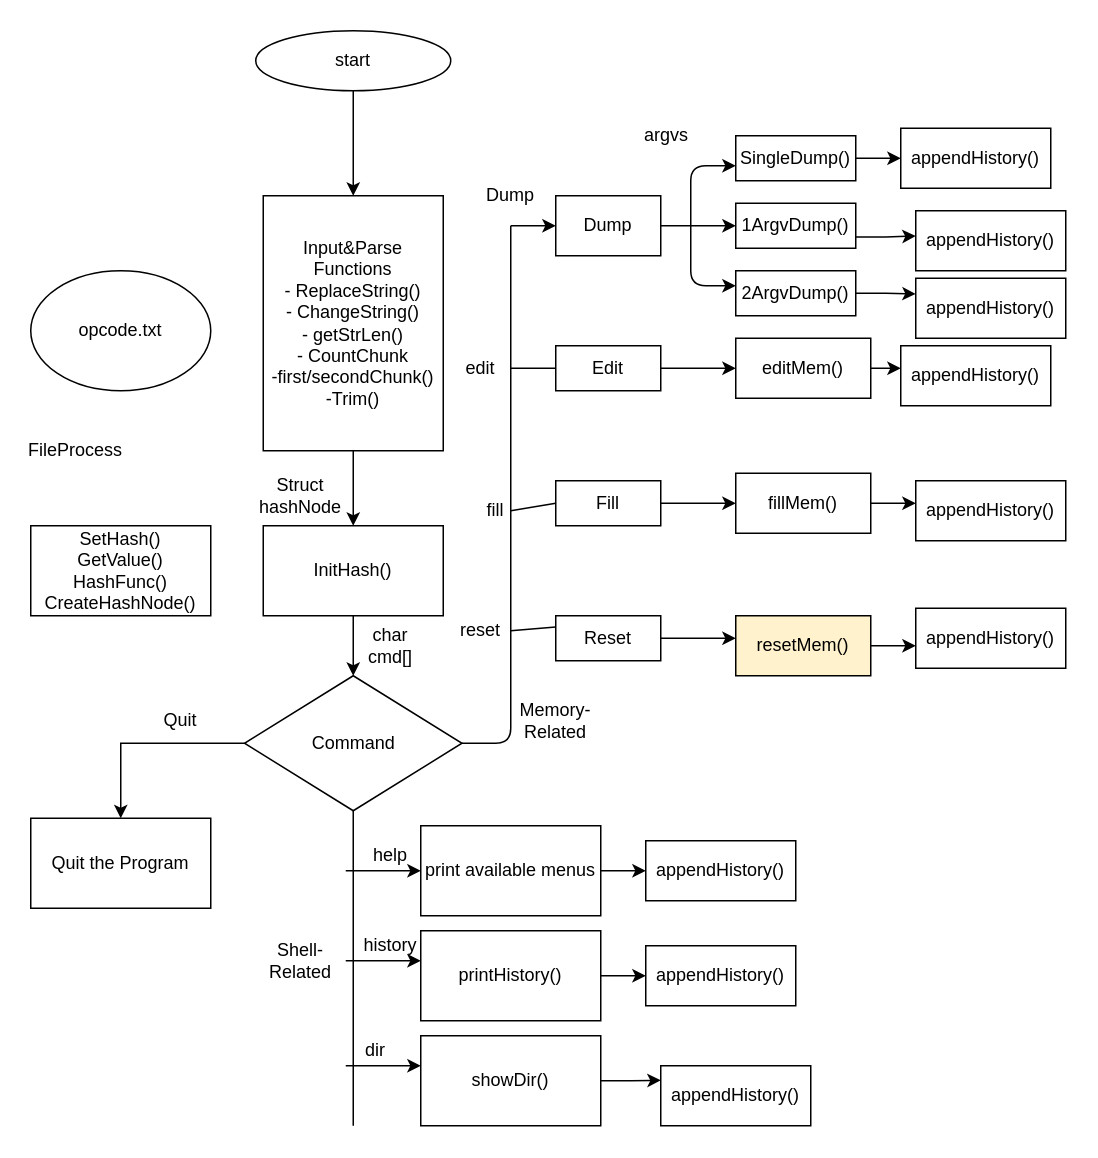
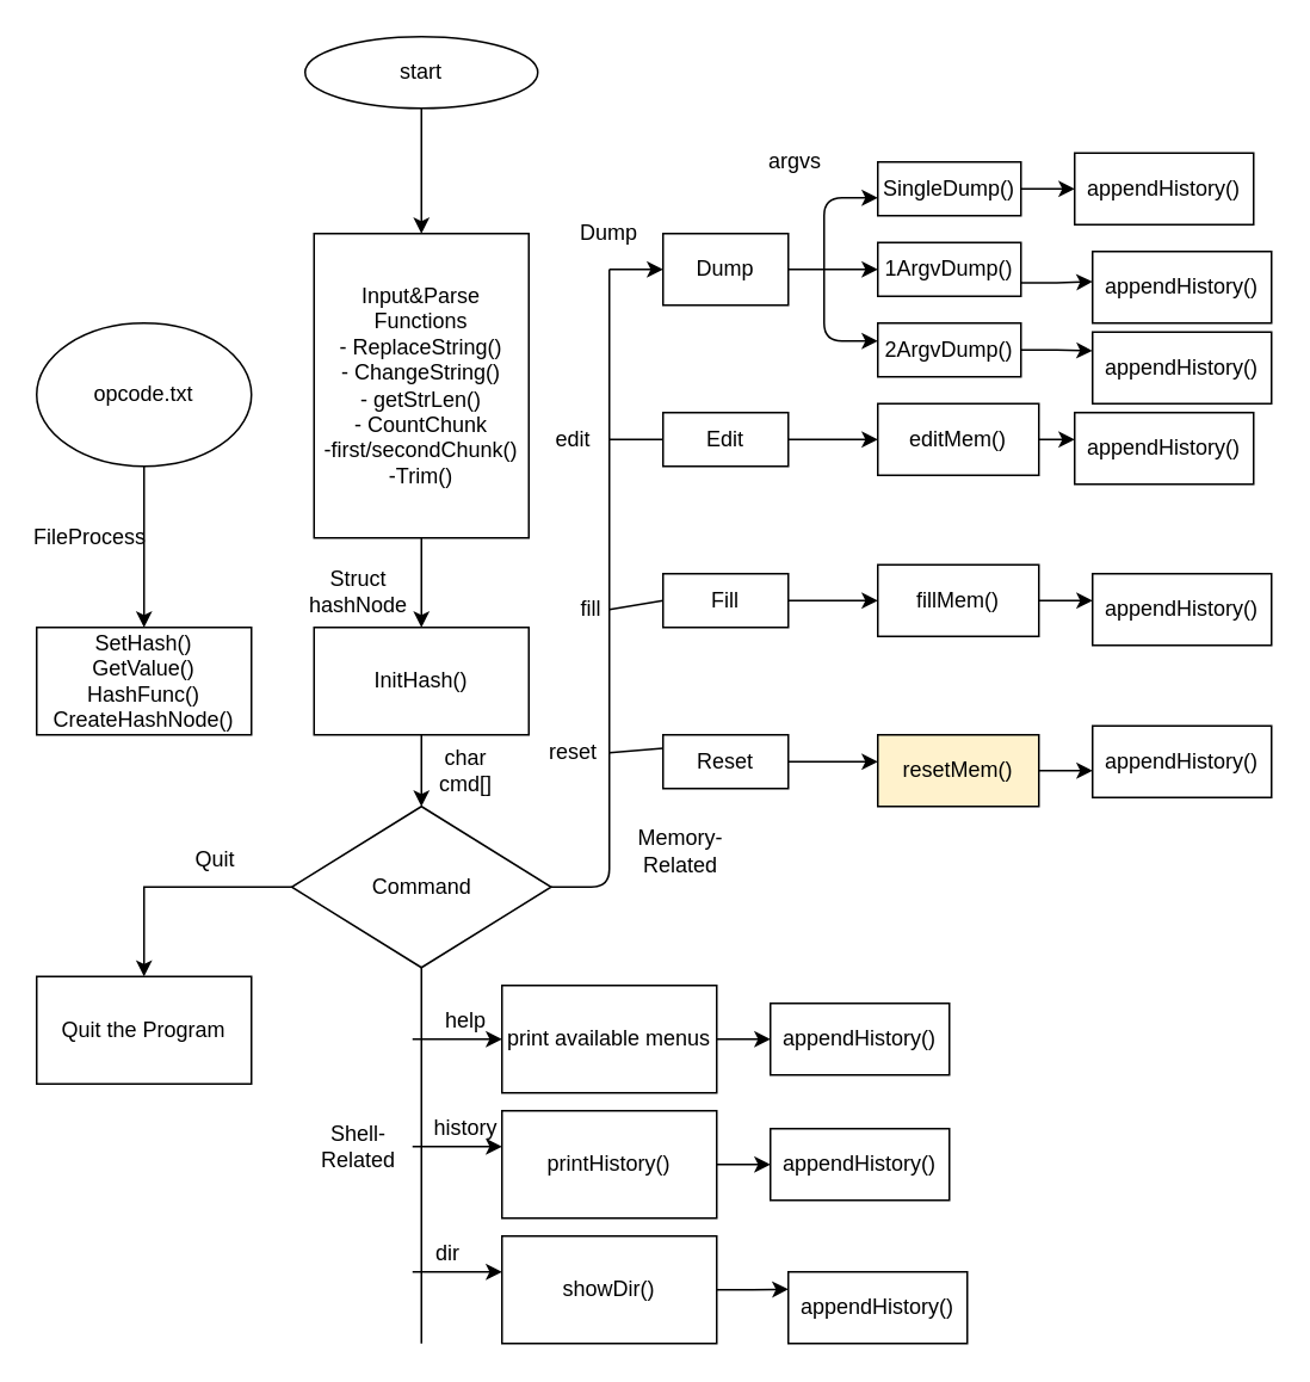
  <mxCell id="0" />
  <mxCell id="1" parent="0" />
  <mxCell id="2" value="" style="edgeStyle=orthogonalEdgeStyle;rounded=0;orthogonalLoop=1;jettySize=auto;html=1;" edge="1" parent="1" source="3" target="5"><mxGeometry relative="1" as="geometry" /></mxCell>
  <mxCell id="3" value="start" style="ellipse;whiteSpace=wrap;html=1;" vertex="1" parent="1"><mxGeometry x="170" width="130" height="40" as="geometry" y="20" /></mxCell>
  <mxCell id="4" value="" style="edgeStyle=orthogonalEdgeStyle;rounded=0;orthogonalLoop=1;jettySize=auto;html=1;" edge="1" parent="1" source="5" target="7"><mxGeometry relative="1" as="geometry" /></mxCell>
  <mxCell id="5" value="Input&amp;amp;Parse&lt;br&gt;Functions&lt;br&gt;- ReplaceString()&lt;br&gt;- ChangeString()&lt;br&gt;- getStrLen()&lt;br&gt;- CountChunk&lt;br&gt;-first/secondChunk()&lt;br&gt;-Trim()" style="whiteSpace=wrap;html=1;" vertex="1" parent="1"><mxGeometry x="175" y="130" width="120" height="170" as="geometry" /></mxCell>
  <mxCell id="6" value="" style="edgeStyle=orthogonalEdgeStyle;rounded=0;orthogonalLoop=1;jettySize=auto;html=1;" edge="1" parent="1" source="7" target="12"><mxGeometry relative="1" as="geometry" /></mxCell>
  <mxCell id="7" value="InitHash()" style="whiteSpace=wrap;html=1;" vertex="1" parent="1"><mxGeometry x="175" y="350" width="120" height="60" as="geometry" /></mxCell>
+ <mxCell id="8" value="" style="edgeStyle=orthogonalEdgeStyle;rounded=0;orthogonalLoop=1;jettySize=auto;html=1;" edge="1" parent="1" source="9" target="10"><mxGeometry relative="1" as="geometry" /></mxCell>
  <mxCell id="9" value="opcode.txt" style="ellipse;whiteSpace=wrap;html=1;" vertex="1" parent="1"><mxGeometry x="20" y="180" width="120" height="80" as="geometry" /></mxCell>
  <mxCell id="10" value="SetHash()&lt;br&gt;GetValue()&lt;br&gt;HashFunc()&lt;br&gt;CreateHashNode()" style="whiteSpace=wrap;html=1;" vertex="1" parent="1"><mxGeometry x="20" y="350" width="120" height="60" as="geometry" /></mxCell>
  <mxCell id="11" value="" style="edgeStyle=orthogonalEdgeStyle;rounded=0;orthogonalLoop=1;jettySize=auto;html=1;" edge="1" parent="1" source="12" target="13"><mxGeometry relative="1" as="geometry" /></mxCell>
  <mxCell id="12" value="Command" style="rhombus;whiteSpace=wrap;html=1;" vertex="1" parent="1"><mxGeometry x="162.5" y="450" width="145" height="90" as="geometry" /></mxCell>
  <mxCell id="13" value="Quit the Program" style="whiteSpace=wrap;html=1;" vertex="1" parent="1"><mxGeometry x="20" y="545" width="120" height="60" as="geometry" /></mxCell>
  <mxCell id="14" value="" style="endArrow=none;html=1;exitX=0.5;exitY=1;exitDx=0;exitDy=0;" edge="1" parent="1" source="12"><mxGeometry width="50" height="50" relative="1" as="geometry"><mxPoint x="230" y="500" as="sourcePoint" /><mxPoint x="235" y="750" as="targetPoint" /></mxGeometry></mxCell>
  <mxCell id="15" value="" style="endArrow=classic;html=1;" edge="1" parent="1"><mxGeometry width="50" height="50" relative="1" as="geometry"><mxPoint x="230" y="580" as="sourcePoint" /><mxPoint x="280" y="580" as="targetPoint" /></mxGeometry></mxCell>
  <mxCell id="16" value="" style="endArrow=classic;html=1;" edge="1" parent="1"><mxGeometry width="50" height="50" relative="1" as="geometry"><mxPoint x="230" y="640" as="sourcePoint" /><mxPoint x="280" y="640" as="targetPoint" /></mxGeometry></mxCell>
  <mxCell id="17" value="" style="endArrow=classic;html=1;" edge="1" parent="1"><mxGeometry width="50" height="50" relative="1" as="geometry"><mxPoint x="230" y="710" as="sourcePoint" /><mxPoint x="280" y="710" as="targetPoint" /></mxGeometry></mxCell>
  <mxCell id="18" style="edgeStyle=orthogonalEdgeStyle;rounded=0;orthogonalLoop=1;jettySize=auto;html=1;exitX=1;exitY=0.5;exitDx=0;exitDy=0;" edge="1" parent="1" source="19"><mxGeometry relative="1" as="geometry"><mxPoint x="430" y="579.714" as="targetPoint" /></mxGeometry></mxCell>
  <mxCell id="19" value="print available menus" style="rounded=0;whiteSpace=wrap;html=1;" vertex="1" parent="1"><mxGeometry x="280" y="550" width="120" height="60" as="geometry" /></mxCell>
  <mxCell id="20" style="edgeStyle=orthogonalEdgeStyle;rounded=0;orthogonalLoop=1;jettySize=auto;html=1;exitX=1;exitY=0.5;exitDx=0;exitDy=0;" edge="1" parent="1" source="21"><mxGeometry relative="1" as="geometry"><mxPoint x="430" y="649.714" as="targetPoint" /></mxGeometry></mxCell>
  <mxCell id="21" value="printHistory()" style="rounded=0;whiteSpace=wrap;html=1;" vertex="1" parent="1"><mxGeometry x="280" y="620" width="120" height="60" as="geometry" /></mxCell>
  <mxCell id="22" style="edgeStyle=orthogonalEdgeStyle;rounded=0;orthogonalLoop=1;jettySize=auto;html=1;exitX=1;exitY=0.5;exitDx=0;exitDy=0;" edge="1" parent="1" source="23"><mxGeometry relative="1" as="geometry"><mxPoint x="440" y="719.714" as="targetPoint" /></mxGeometry></mxCell>
  <mxCell id="23" value="showDir()" style="rounded=0;whiteSpace=wrap;html=1;" vertex="1" parent="1"><mxGeometry x="280" y="690" width="120" height="60" as="geometry" /></mxCell>
  <mxCell id="24" value="Quit" style="text;html=1;strokeColor=none;fillColor=none;align=center;verticalAlign=middle;whiteSpace=wrap;rounded=0;" vertex="1" parent="1"><mxGeometry x="100" y="470" width="40" height="20" as="geometry" /></mxCell>
  <mxCell id="25" value="FileProcess" style="text;html=1;strokeColor=none;fillColor=none;align=center;verticalAlign=middle;whiteSpace=wrap;rounded=0;" vertex="1" parent="1"><mxGeometry x="30" y="290" width="40" height="20" as="geometry" /></mxCell>
  <mxCell id="26" value="Struct hashNode" style="text;html=1;strokeColor=none;fillColor=none;align=center;verticalAlign=middle;whiteSpace=wrap;rounded=0;" vertex="1" parent="1"><mxGeometry x="180" y="320" width="40" height="20" as="geometry" /></mxCell>
  <mxCell id="27" value="help" style="text;html=1;strokeColor=none;fillColor=none;align=center;verticalAlign=middle;whiteSpace=wrap;rounded=0;" vertex="1" parent="1"><mxGeometry x="240" y="560" width="40" height="20" as="geometry" /></mxCell>
  <mxCell id="28" value="char cmd[]" style="text;html=1;strokeColor=none;fillColor=none;align=center;verticalAlign=middle;whiteSpace=wrap;rounded=0;" vertex="1" parent="1"><mxGeometry x="240" y="420" width="40" height="20" as="geometry" /></mxCell>
  <mxCell id="29" value="history" style="text;html=1;strokeColor=none;fillColor=none;align=center;verticalAlign=middle;whiteSpace=wrap;rounded=0;" vertex="1" parent="1"><mxGeometry x="240" y="620" width="40" height="20" as="geometry" /></mxCell>
  <mxCell id="30" value="dir" style="text;html=1;strokeColor=none;fillColor=none;align=center;verticalAlign=middle;whiteSpace=wrap;rounded=0;" vertex="1" parent="1"><mxGeometry x="230" y="690" width="40" height="20" as="geometry" /></mxCell>
  <mxCell id="31" value="Shell-Related" style="text;html=1;strokeColor=none;fillColor=none;align=center;verticalAlign=middle;whiteSpace=wrap;rounded=0;" vertex="1" parent="1"><mxGeometry x="180" y="630" width="40" height="20" as="geometry" /></mxCell>
  <mxCell id="32" value="" style="endArrow=none;html=1;exitX=1;exitY=0.5;exitDx=0;exitDy=0;" edge="1" parent="1" source="12"><mxGeometry width="50" height="50" relative="1" as="geometry"><mxPoint x="300" y="380" as="sourcePoint" /><mxPoint x="340" y="150" as="targetPoint" /><Array as="points"><mxPoint x="340" y="495" /></Array></mxGeometry></mxCell>
  <mxCell id="33" value="" style="endArrow=classic;html=1;" edge="1" parent="1"><mxGeometry width="50" height="50" relative="1" as="geometry"><mxPoint x="340" y="150" as="sourcePoint" /><mxPoint x="370" y="150" as="targetPoint" /></mxGeometry></mxCell>
- <mxCell id="34" value="Memory-Related" style="text;html=1;strokeColor=none;fillColor=none;align=center;verticalAlign=middle;whiteSpace=wrap;rounded=0;" vertex="1" parent="1"><mxGeometry x="350" y="470" width="40" height="20" as="geometry" /></mxCell>
+ <mxCell id="34" value="Memory-Related" style="text;html=1;strokeColor=none;fillColor=none;align=center;verticalAlign=middle;whiteSpace=wrap;rounded=0;" vertex="1" parent="1"><mxGeometry x="360" y="465" width="40" height="20" as="geometry" /></mxCell>
  <mxCell id="35" style="edgeStyle=orthogonalEdgeStyle;rounded=0;orthogonalLoop=1;jettySize=auto;html=1;exitX=1;exitY=0.5;exitDx=0;exitDy=0;" edge="1" parent="1" source="36"><mxGeometry relative="1" as="geometry"><mxPoint x="490" y="150" as="targetPoint" /></mxGeometry></mxCell>
  <mxCell id="36" value="Dump" style="rounded=0;whiteSpace=wrap;html=1;" vertex="1" parent="1"><mxGeometry x="370" y="130" width="70" height="40" as="geometry" /></mxCell>
  <mxCell id="37" style="edgeStyle=orthogonalEdgeStyle;rounded=0;orthogonalLoop=1;jettySize=auto;html=1;exitX=1;exitY=0.5;exitDx=0;exitDy=0;" edge="1" parent="1" source="38"><mxGeometry relative="1" as="geometry"><mxPoint x="490" y="245" as="targetPoint" /></mxGeometry></mxCell>
  <mxCell id="38" value="Edit" style="rounded=0;whiteSpace=wrap;html=1;" vertex="1" parent="1"><mxGeometry x="370" y="230" width="70" height="30" as="geometry" /></mxCell>
  <mxCell id="39" style="edgeStyle=orthogonalEdgeStyle;rounded=0;orthogonalLoop=1;jettySize=auto;html=1;exitX=1;exitY=0.5;exitDx=0;exitDy=0;" edge="1" parent="1" source="40"><mxGeometry relative="1" as="geometry"><mxPoint x="490" y="335" as="targetPoint" /></mxGeometry></mxCell>
  <mxCell id="40" value="Fill" style="rounded=0;whiteSpace=wrap;html=1;" vertex="1" parent="1"><mxGeometry x="370" y="320" width="70" height="30" as="geometry" /></mxCell>
  <mxCell id="41" style="edgeStyle=orthogonalEdgeStyle;rounded=0;orthogonalLoop=1;jettySize=auto;html=1;exitX=1;exitY=0.5;exitDx=0;exitDy=0;" edge="1" parent="1" source="42"><mxGeometry relative="1" as="geometry"><mxPoint x="490" y="425" as="targetPoint" /></mxGeometry></mxCell>
  <mxCell id="42" value="Reset" style="rounded=0;whiteSpace=wrap;html=1;" vertex="1" parent="1"><mxGeometry x="370" y="410" width="70" height="30" as="geometry" /></mxCell>
  <mxCell id="43" value="" style="endArrow=none;html=1;entryX=0;entryY=0.25;entryDx=0;entryDy=0;" edge="1" parent="1" target="42"><mxGeometry width="50" height="50" relative="1" as="geometry"><mxPoint x="340" y="420" as="sourcePoint" /><mxPoint x="360" y="320" as="targetPoint" /></mxGeometry></mxCell>
  <mxCell id="44" value="" style="endArrow=none;html=1;entryX=0;entryY=0.5;entryDx=0;entryDy=0;" edge="1" parent="1" target="40"><mxGeometry width="50" height="50" relative="1" as="geometry"><mxPoint x="340" y="340" as="sourcePoint" /><mxPoint x="360" y="320" as="targetPoint" /></mxGeometry></mxCell>
  <mxCell id="45" value="" style="endArrow=none;html=1;entryX=0;entryY=0.5;entryDx=0;entryDy=0;" edge="1" parent="1" target="38"><mxGeometry width="50" height="50" relative="1" as="geometry"><mxPoint x="340" y="245" as="sourcePoint" /><mxPoint x="390" y="195" as="targetPoint" /></mxGeometry></mxCell>
  <mxCell id="46" value="Dump" style="text;html=1;strokeColor=none;fillColor=none;align=center;verticalAlign=middle;whiteSpace=wrap;rounded=0;" vertex="1" parent="1"><mxGeometry x="320" y="120" width="40" height="20" as="geometry" /></mxCell>
  <mxCell id="47" value="edit" style="text;html=1;strokeColor=none;fillColor=none;align=center;verticalAlign=middle;whiteSpace=wrap;rounded=0;" vertex="1" parent="1"><mxGeometry x="300" y="235" width="40" height="20" as="geometry" /></mxCell>
  <mxCell id="48" value="fill" style="text;html=1;strokeColor=none;fillColor=none;align=center;verticalAlign=middle;whiteSpace=wrap;rounded=0;" vertex="1" parent="1"><mxGeometry x="310" y="330" width="40" height="20" as="geometry" /></mxCell>
  <mxCell id="49" value="reset" style="text;html=1;strokeColor=none;fillColor=none;align=center;verticalAlign=middle;whiteSpace=wrap;rounded=0;" vertex="1" parent="1"><mxGeometry x="300" y="410" width="40" height="20" as="geometry" /></mxCell>
  <mxCell id="50" value="" style="endArrow=classic;html=1;" edge="1" parent="1"><mxGeometry width="50" height="50" relative="1" as="geometry"><mxPoint x="460" y="150" as="sourcePoint" /><mxPoint x="490" y="110" as="targetPoint" /><Array as="points"><mxPoint x="460" y="110" /></Array></mxGeometry></mxCell>
  <mxCell id="51" value="" style="endArrow=classic;html=1;" edge="1" parent="1"><mxGeometry width="50" height="50" relative="1" as="geometry"><mxPoint x="460" y="150" as="sourcePoint" /><mxPoint x="490" y="190" as="targetPoint" /><Array as="points"><mxPoint x="460" y="190" /></Array></mxGeometry></mxCell>
  <mxCell id="52" value="argvs" style="text;html=1;strokeColor=none;fillColor=none;align=center;verticalAlign=middle;whiteSpace=wrap;rounded=0;" vertex="1" parent="1"><mxGeometry x="424" y="80" width="40" height="20" as="geometry" /></mxCell>
  <mxCell id="53" style="edgeStyle=orthogonalEdgeStyle;rounded=0;orthogonalLoop=1;jettySize=auto;html=1;exitX=1;exitY=0.5;exitDx=0;exitDy=0;" edge="1" parent="1" source="54"><mxGeometry relative="1" as="geometry"><mxPoint x="600" y="105.429" as="targetPoint" /></mxGeometry></mxCell>
  <mxCell id="54" value="SingleDump()" style="rounded=0;whiteSpace=wrap;html=1;" vertex="1" parent="1"><mxGeometry x="490" y="90" width="80" height="30" as="geometry" /></mxCell>
  <mxCell id="55" style="edgeStyle=orthogonalEdgeStyle;rounded=0;orthogonalLoop=1;jettySize=auto;html=1;exitX=1;exitY=0.75;exitDx=0;exitDy=0;" edge="1" parent="1" source="56"><mxGeometry relative="1" as="geometry"><mxPoint x="610" y="156.857" as="targetPoint" /></mxGeometry></mxCell>
  <mxCell id="56" value="1ArgvDump()" style="rounded=0;whiteSpace=wrap;html=1;" vertex="1" parent="1"><mxGeometry x="490" y="135" width="80" height="30" as="geometry" /></mxCell>
  <mxCell id="57" style="edgeStyle=orthogonalEdgeStyle;rounded=0;orthogonalLoop=1;jettySize=auto;html=1;exitX=1;exitY=0.5;exitDx=0;exitDy=0;" edge="1" parent="1" source="58"><mxGeometry relative="1" as="geometry"><mxPoint x="610" y="195.429" as="targetPoint" /></mxGeometry></mxCell>
  <mxCell id="58" value="2ArgvDump()" style="rounded=0;whiteSpace=wrap;html=1;" vertex="1" parent="1"><mxGeometry x="490" y="180" width="80" height="30" as="geometry" /></mxCell>
  <mxCell id="59" style="edgeStyle=orthogonalEdgeStyle;rounded=0;orthogonalLoop=1;jettySize=auto;html=1;exitX=1;exitY=0.5;exitDx=0;exitDy=0;" edge="1" parent="1" source="60"><mxGeometry relative="1" as="geometry"><mxPoint x="600" y="245.429" as="targetPoint" /></mxGeometry></mxCell>
  <mxCell id="60" value="editMem()" style="rounded=0;whiteSpace=wrap;html=1;" vertex="1" parent="1"><mxGeometry x="490" y="225" width="90" height="40" as="geometry" /></mxCell>
  <mxCell id="61" style="edgeStyle=orthogonalEdgeStyle;rounded=0;orthogonalLoop=1;jettySize=auto;html=1;exitX=1;exitY=0.5;exitDx=0;exitDy=0;" edge="1" parent="1" source="62"><mxGeometry relative="1" as="geometry"><mxPoint x="610" y="335.429" as="targetPoint" /></mxGeometry></mxCell>
  <mxCell id="62" value="fillMem()" style="rounded=0;whiteSpace=wrap;html=1;" vertex="1" parent="1"><mxGeometry x="490" y="315" width="90" height="40" as="geometry" /></mxCell>
  <mxCell id="63" style="edgeStyle=orthogonalEdgeStyle;rounded=0;orthogonalLoop=1;jettySize=auto;html=1;exitX=1;exitY=0.5;exitDx=0;exitDy=0;" edge="1" parent="1" source="64"><mxGeometry relative="1" as="geometry"><mxPoint x="610" y="429.714" as="targetPoint" /></mxGeometry></mxCell>
  <mxCell id="64" value="resetMem()" style="rounded=0;whiteSpace=wrap;html=1;fillColor=#fff2cc;" vertex="1" parent="1"><mxGeometry x="490" y="410" width="90" height="40" as="geometry" /></mxCell>
  <mxCell id="65" value="appendHistory()" style="rounded=0;whiteSpace=wrap;html=1;" vertex="1" parent="1"><mxGeometry x="600" y="85" width="100" height="40" as="geometry" /></mxCell>
  <mxCell id="66" value="appendHistory()" style="rounded=0;whiteSpace=wrap;html=1;" vertex="1" parent="1"><mxGeometry x="610" y="140" width="100" height="40" as="geometry" /></mxCell>
  <mxCell id="67" value="appendHistory()" style="rounded=0;whiteSpace=wrap;html=1;" vertex="1" parent="1"><mxGeometry x="600" y="230" width="100" height="40" as="geometry" /></mxCell>
  <mxCell id="68" value="appendHistory()" style="rounded=0;whiteSpace=wrap;html=1;" vertex="1" parent="1"><mxGeometry x="610" y="185" width="100" height="40" as="geometry" /></mxCell>
  <mxCell id="69" value="appendHistory()" style="rounded=0;whiteSpace=wrap;html=1;" vertex="1" parent="1"><mxGeometry x="610" y="320" width="100" height="40" as="geometry" /></mxCell>
  <mxCell id="70" value="appendHistory()" style="rounded=0;whiteSpace=wrap;html=1;" vertex="1" parent="1"><mxGeometry x="610" y="405" width="100" height="40" as="geometry" /></mxCell>
  <mxCell id="71" value="appendHistory()" style="rounded=0;whiteSpace=wrap;html=1;" vertex="1" parent="1"><mxGeometry x="430" y="560" width="100" height="40" as="geometry" /></mxCell>
  <mxCell id="72" value="appendHistory()" style="rounded=0;whiteSpace=wrap;html=1;" vertex="1" parent="1"><mxGeometry x="430" y="630" width="100" height="40" as="geometry" /></mxCell>
  <mxCell id="73" value="appendHistory()" style="rounded=0;whiteSpace=wrap;html=1;" vertex="1" parent="1"><mxGeometry x="440" y="710" width="100" height="40" as="geometry" /></mxCell>
